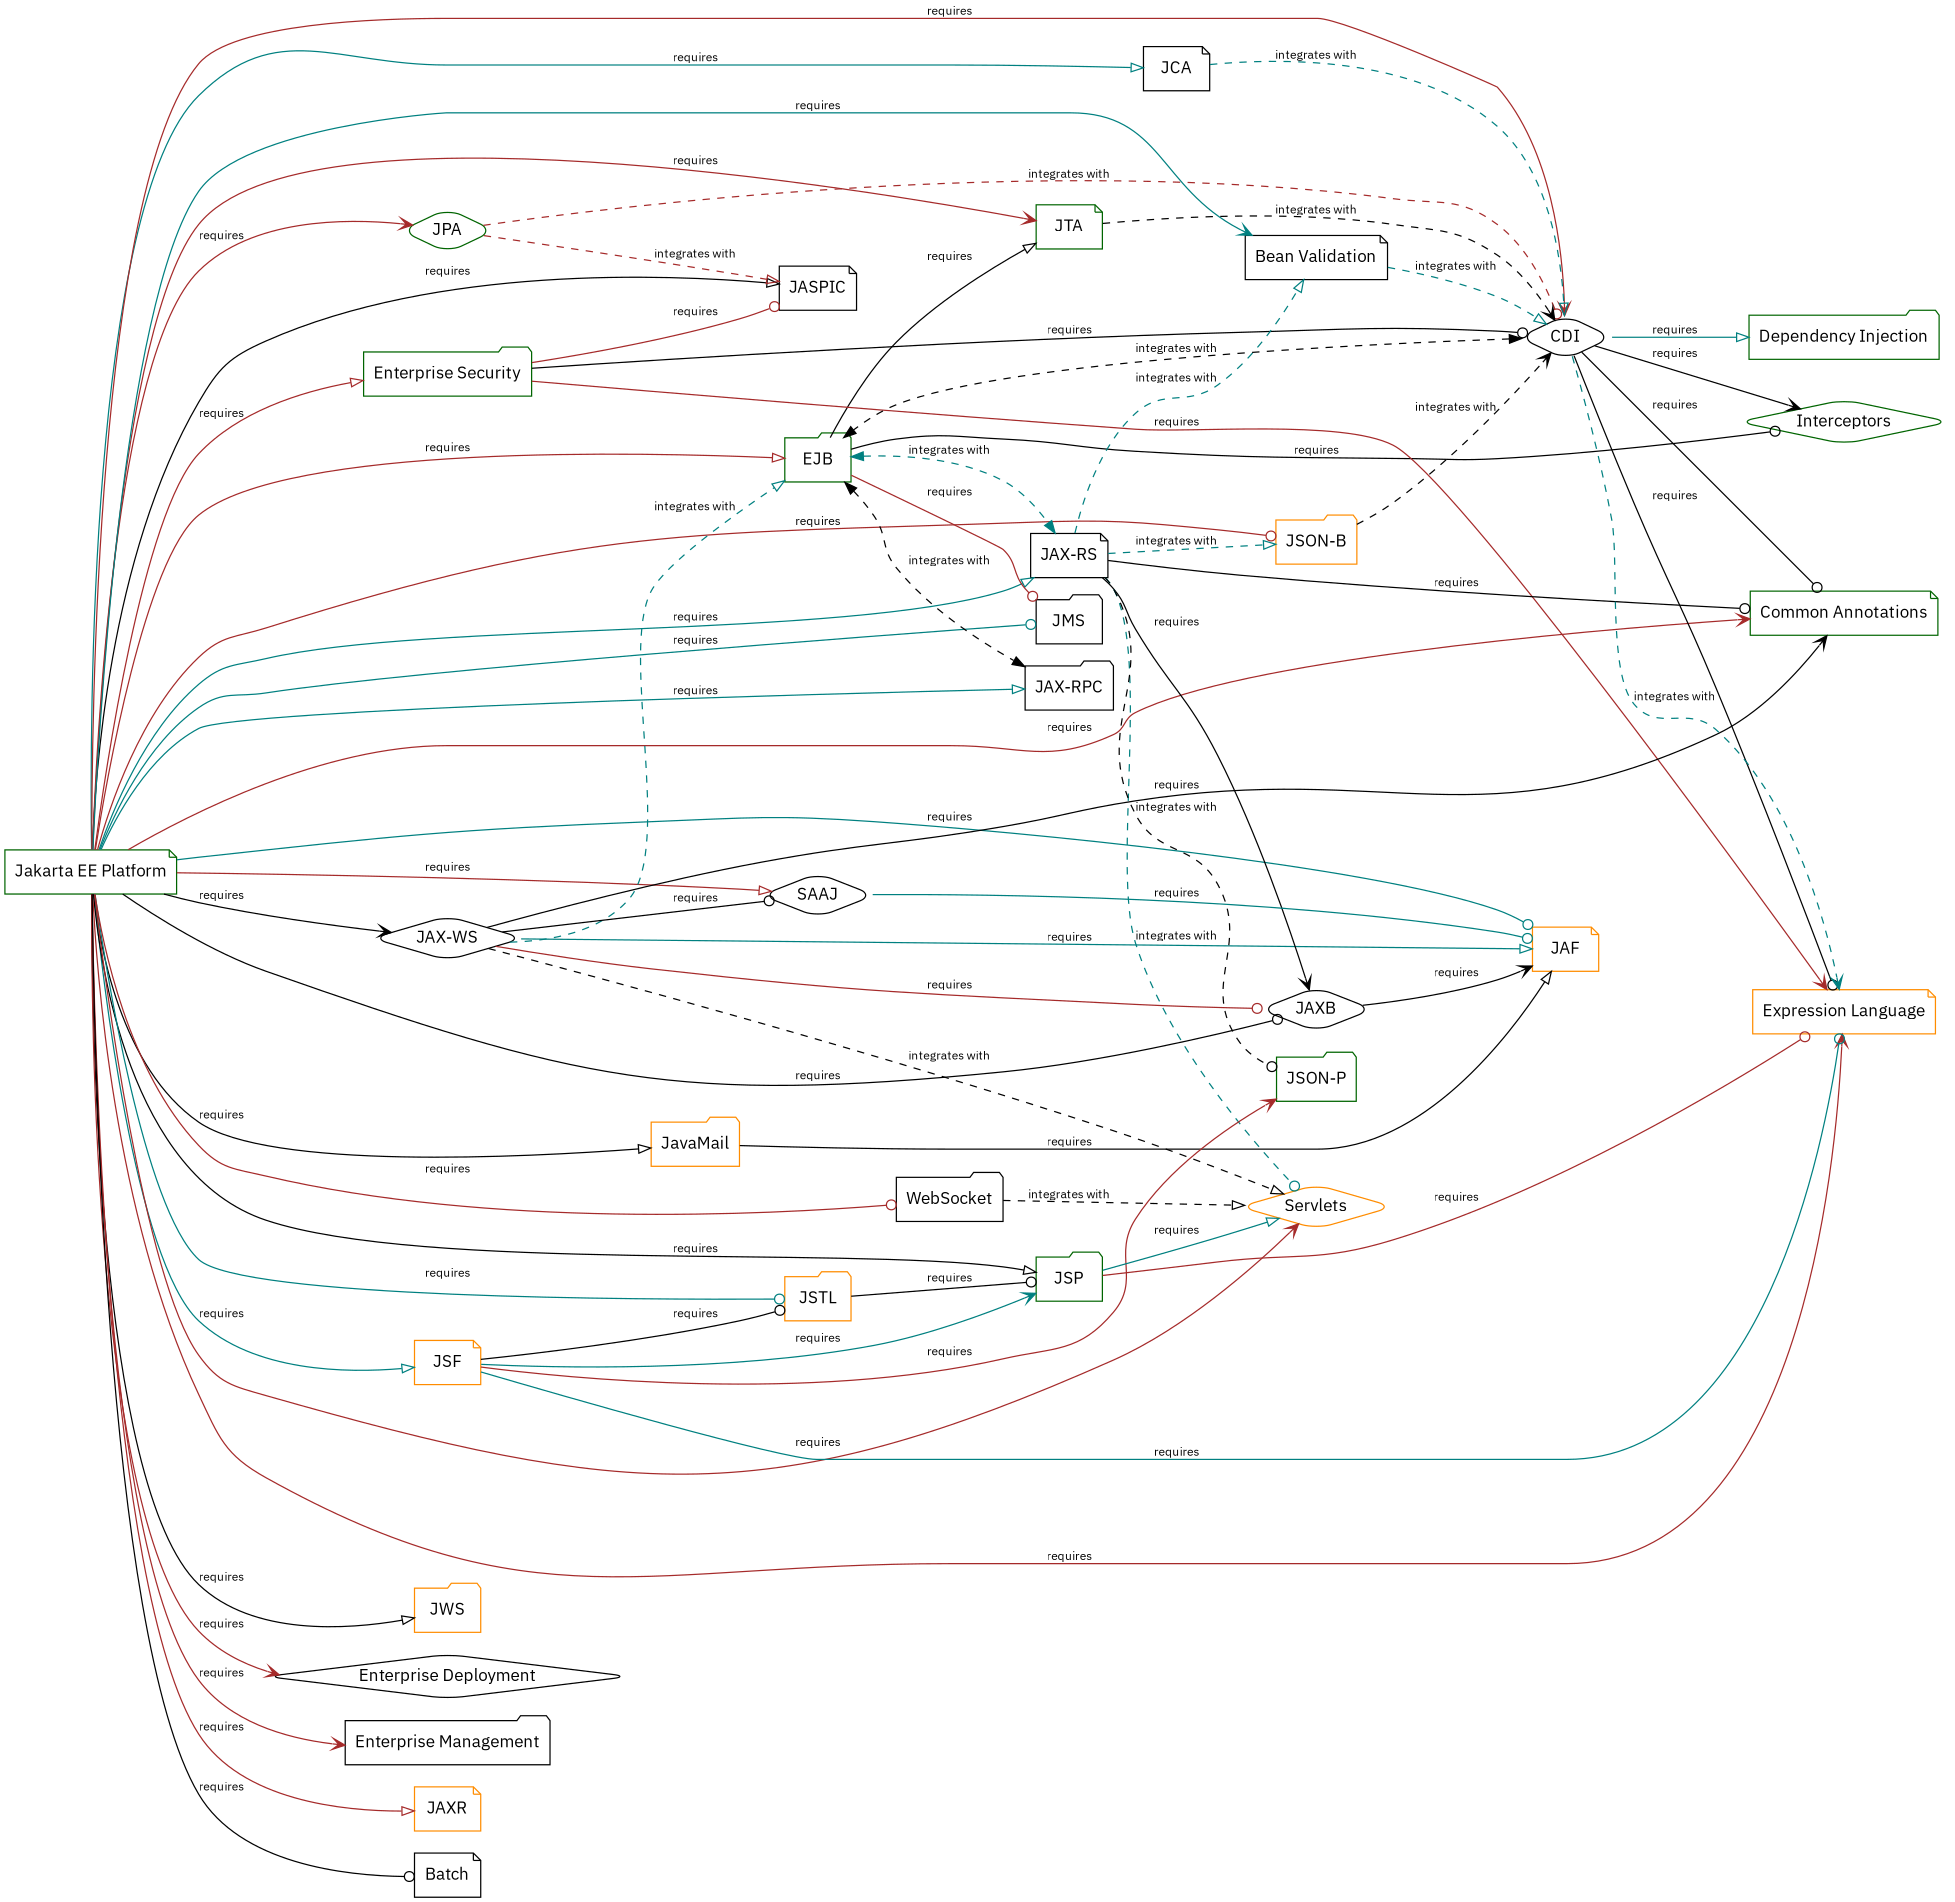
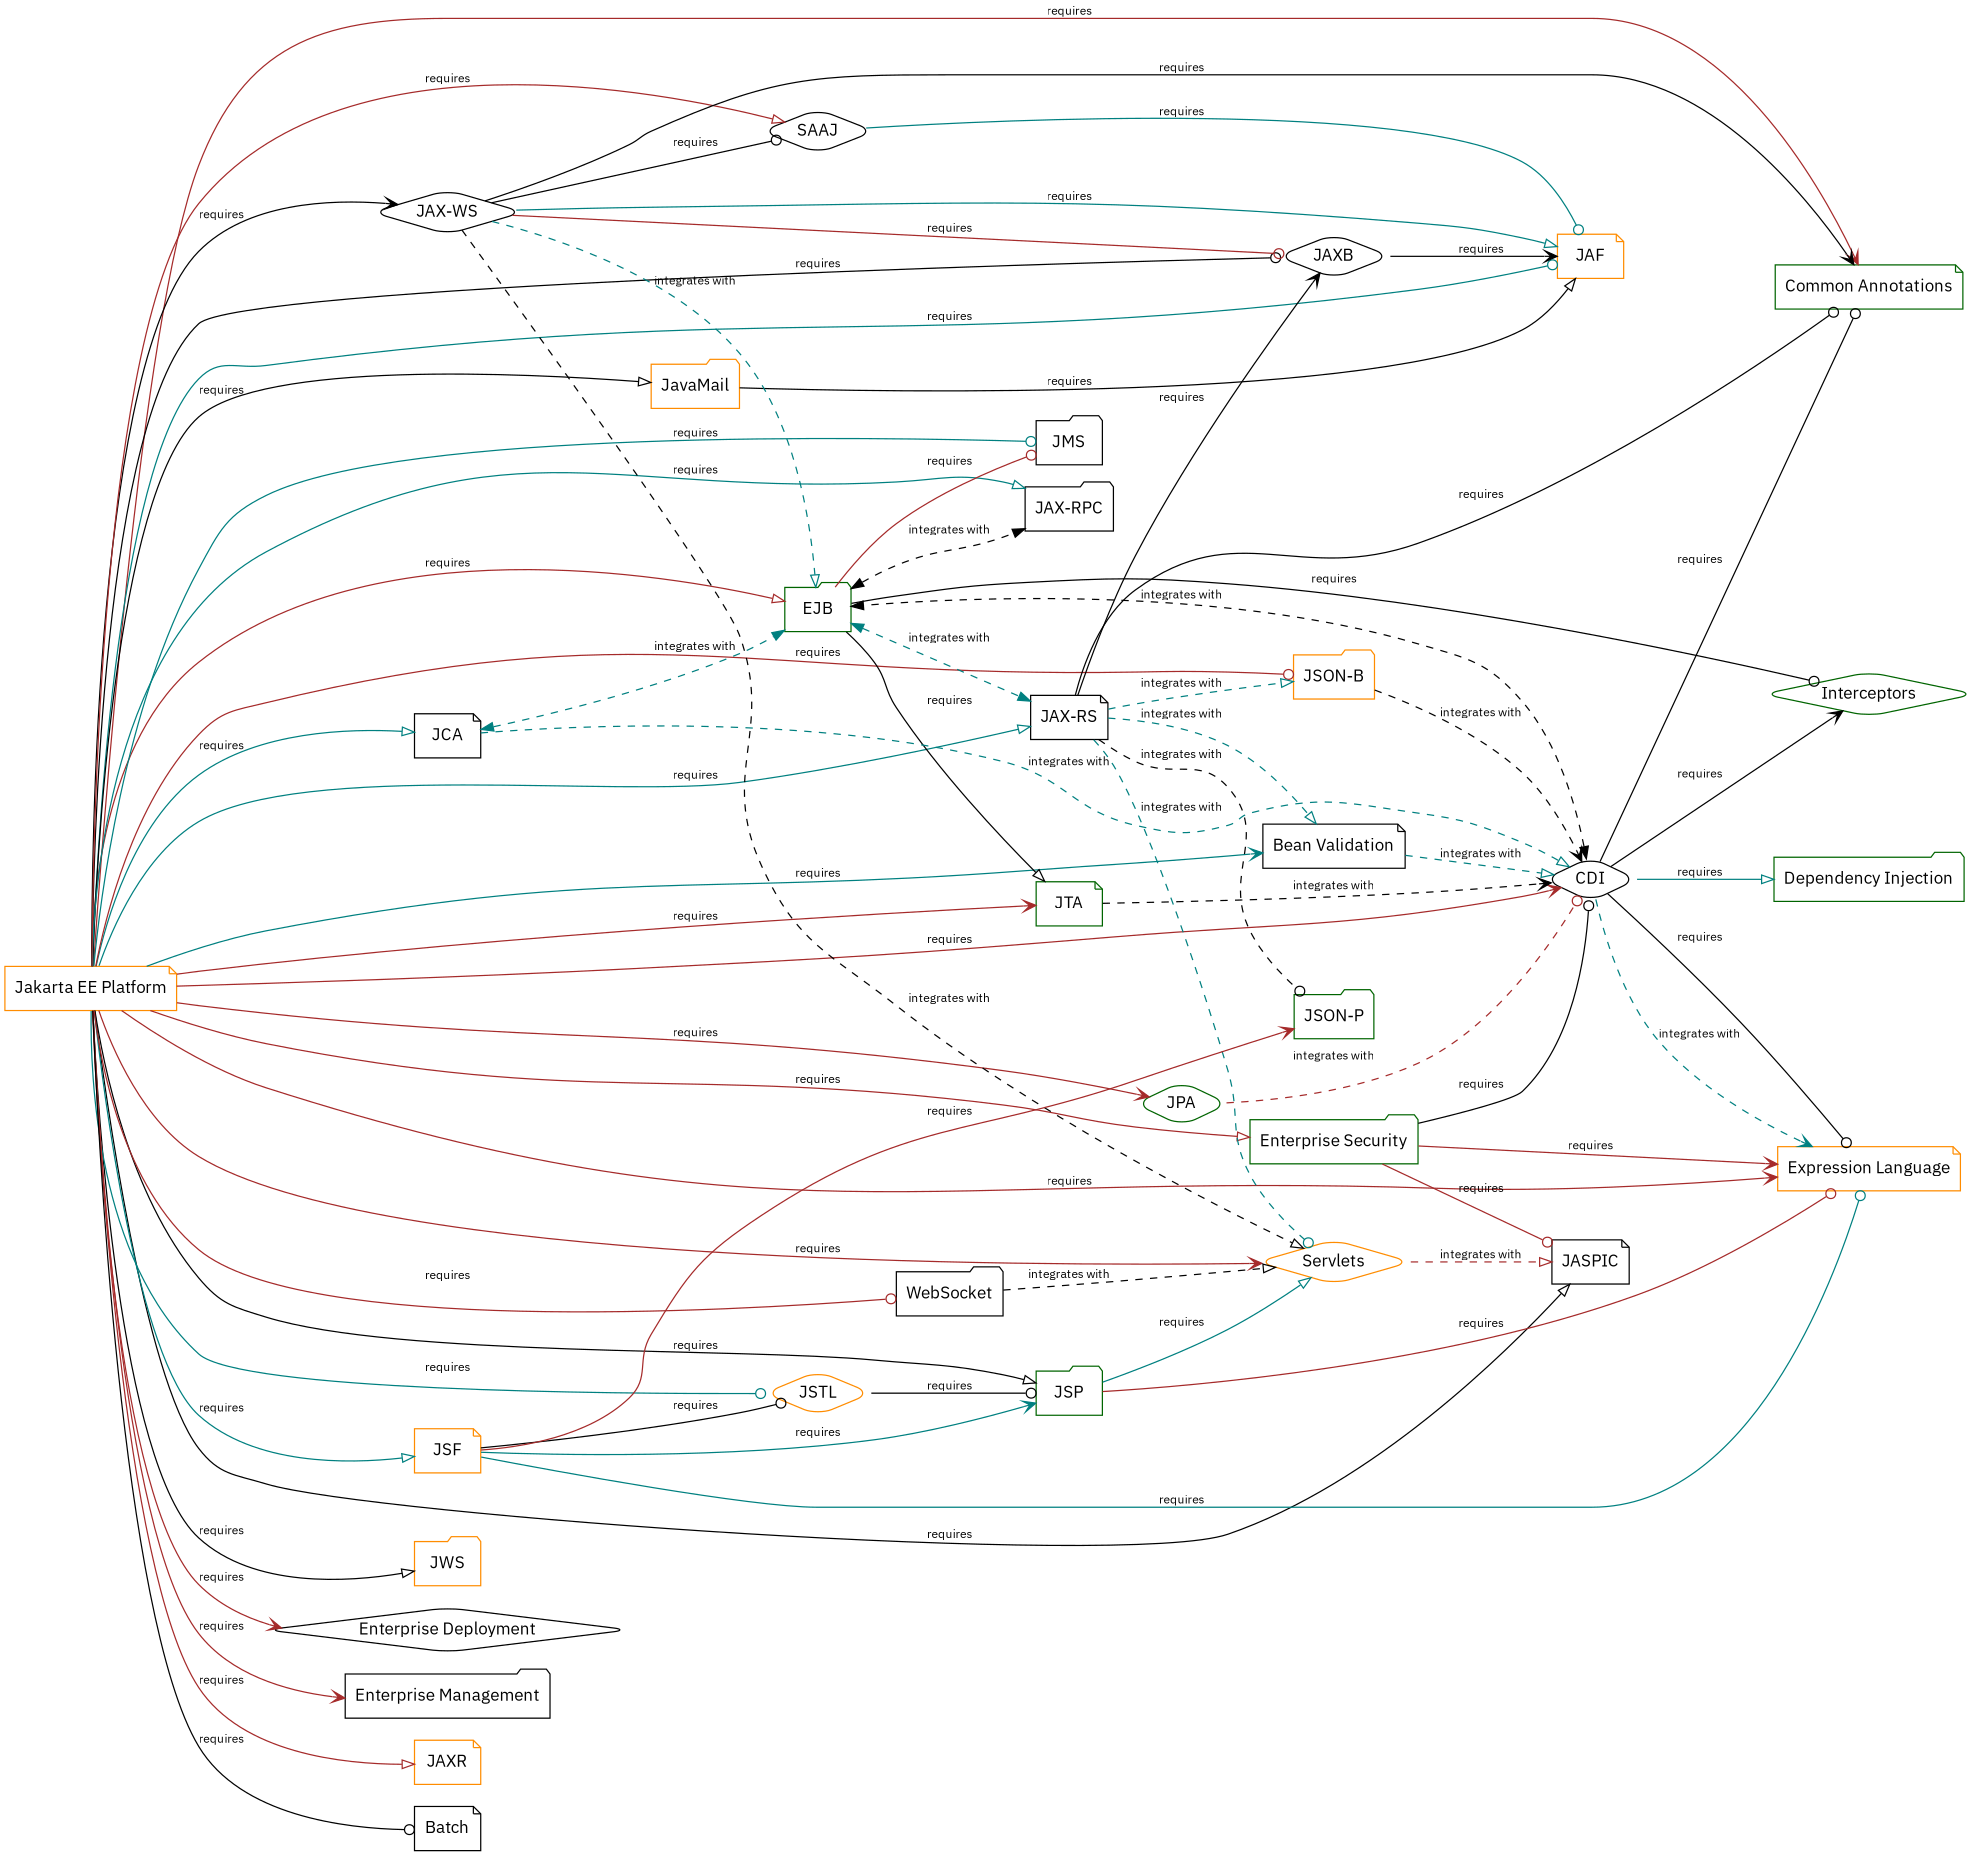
  digraph {
    fontname="IBM Plex Sans"
    rank=same
    rankdir=LR
    node [color=black fontname="IBM Plex Sans" shape=folder style=rounded]
    edge [arrowhead=onormal color=black fontname="IBM Plex Sans" fontsize=10 style=solid]
-   n1 [color=darkgreen label="Jakarta EE Platform" shape=note]
+   n1 [color=darkorange label="Jakarta EE Platform" shape=note]
    n2 [color=darkgreen label="Common Annotations" shape=note]
    n3 [color=darkgreen label=EJB]
    n4 [color=darkorange label="Expression Language" shape=note]
    n5 [color=darkgreen label="Enterprise Security"]
    n6 [color=darkorange label=JAF shape=note]
    n7 [color=darkorange label=JavaMail]
    n8 [label=JASPIC shape=note]
    n9 [label="JAX-WS" shape=diamond]
    n10 [color=darkorange label=JWS]
    n11 [label=JAXB shape=diamond]
    n12 [label="JAX-RS" shape=note]
    n13 [label=JCA shape=note]
    n14 [label=JMS]
    n15 [color=darkgreen label=JPA shape=diamond]
    n16 [color=darkorange label="JSON-B"]
    n17 [color=darkorange label=JSF shape=note]
    n18 [color=darkgreen label=JSP]
-   n19 [color=darkorange label=JSTL]
+   n19 [color=darkorange label=JSTL shape=diamond]
    n20 [color=darkgreen label=JTA shape=note]
    n21 [label="Enterprise Deployment" shape=diamond]
    n22 [label="Enterprise Management"]
    n23 [color=darkorange label=JAXR shape=note]
    n24 [color=darkorange label=Servlets shape=diamond]
    n25 [label=WebSocket]
    n26 [label="JAX-RPC"]
    n27 [label=SAAJ shape=diamond]
    n28 [label=CDI shape=diamond]
    n29 [label="Bean Validation" shape=note]
    n30 [label=Batch shape=note]
    n31 [color=darkgreen label=Interceptors shape=diamond]
    n32 [color=darkgreen label="JSON-P"]
    n33 [color=darkgreen label="Dependency Injection"]
    n1 -> n2 [arrowhead=vee color=brown label=requires]
    n1 -> n3 [color=brown label=requires]
    n1 -> n4 [arrowhead=vee color=brown label=requires]
    n1 -> n5 [color=brown label=requires]
    n1 -> n6 [arrowhead=odot color=teal label=requires]
    n1 -> n7 [label=requires]
    n1 -> n8 [label=requires]
    n1 -> n9 [arrowhead=vee label=requires]
    n1 -> n10 [label=requires]
    n1 -> n11 [arrowhead=odot label=requires]
    n1 -> n12 [color=teal label=requires]
    n1 -> n13 [color=teal label=requires]
    n1 -> n14 [arrowhead=odot color=teal label=requires]
    n1 -> n15 [arrowhead=vee color=brown label=requires]
    n1 -> n16 [arrowhead=odot color=brown label=requires]
    n1 -> n17 [color=teal label=requires]
    n1 -> n18 [label=requires]
    n1 -> n19 [arrowhead=odot color=teal label=requires]
    n1 -> n20 [arrowhead=vee color=brown label=requires]
    n1 -> n21 [arrowhead=vee color=brown label=requires]
    n1 -> n22 [arrowhead=vee color=brown label=requires]
    n1 -> n23 [color=brown label=requires]
    n1 -> n24 [arrowhead=vee color=brown label=requires]
    n1 -> n25 [arrowhead=odot color=brown label=requires]
    n1 -> n26 [color=teal label=requires]
    n1 -> n27 [color=brown label=requires]
    n1 -> n28 [arrowhead=vee color=brown label=requires]
    n1 -> n29 [arrowhead=vee color=teal label=requires]
    n1 -> n30 [arrowhead=odot label=requires]
    n3 -> n12 [color=teal dir=both label="integrates with" style=dashed arrowhead=""]
    n3 -> n14 [arrowhead=odot color=brown label=requires]
    n3 -> n20 [label=requires]
    n3 -> n26 [dir=both label="integrates with" style=dashed arrowhead=""]
    n3 -> n31 [arrowhead=odot label=requires]
    n5 -> n4 [arrowhead=vee color=brown label=requires]
    n5 -> n8 [arrowhead=odot color=brown label=requires]
    n5 -> n28 [arrowhead=odot label=requires]
    n7 -> n6 [label=requires]
    n9 -> n2 [arrowhead=vee label=requires]
    n9 -> n3 [color=teal label="integrates with" style=dashed]
    n9 -> n6 [color=teal label=requires]
    n9 -> n11 [arrowhead=odot color=brown label=requires]
    n9 -> n24 [label="integrates with" style=dashed]
    n9 -> n27 [arrowhead=odot label=requires]
    n11 -> n6 [arrowhead=vee label=requires]
    n12 -> n2 [arrowhead=odot label=requires]
    n12 -> n11 [arrowhead=vee label=requires]
    n12 -> n16 [color=teal label="integrates with" style=dashed]
    n12 -> n24 [arrowhead=odot color=teal label="integrates with" style=dashed]
    n12 -> n29 [color=teal label="integrates with" style=dashed]
    n12 -> n32 [arrowhead=odot label="integrates with" style=dashed]
+   n13 -> n3 [color=teal dir=both label="integrates with" style=dashed arrowhead=""]
    n13 -> n28 [color=teal label="integrates with" style=dashed]
    n15 -> n28 [arrowhead=odot color=brown label="integrates with" style=dashed]
    n16 -> n28 [arrowhead=vee label="integrates with" style=dashed]
    n17 -> n4 [arrowhead=odot color=teal label=requires]
    n17 -> n18 [arrowhead=vee color=teal label=requires]
    n17 -> n19 [arrowhead=odot label=requires]
    n17 -> n32 [arrowhead=vee color=brown label=requires]
    n18 -> n4 [arrowhead=odot color=brown label=requires]
    n18 -> n24 [color=teal label=requires]
    n19 -> n18 [arrowhead=odot label=requires]
    n20 -> n28 [arrowhead=vee label="integrates with" style=dashed]
-   n15 -> n8 [color=brown label="integrates with" style=dashed]
+   n24 -> n8 [color=brown label="integrates with" style=dashed]
    n25 -> n24 [label="integrates with" style=dashed]
    n27 -> n6 [arrowhead=odot color=teal label=requires]
    n28 -> n2 [arrowhead=odot label=requires]
    n28 -> n3 [dir=both label="integrates with" style=dashed arrowhead=""]
    n28 -> n4 [arrowhead=odot label=requires]
    n28 -> n4 [arrowhead=vee color=teal label="integrates with" style=dashed]
    n28 -> n31 [arrowhead=vee label=requires]
    n28 -> n33 [color=teal label=requires]
    n29 -> n28 [color=teal label="integrates with" style=dashed]
  }
